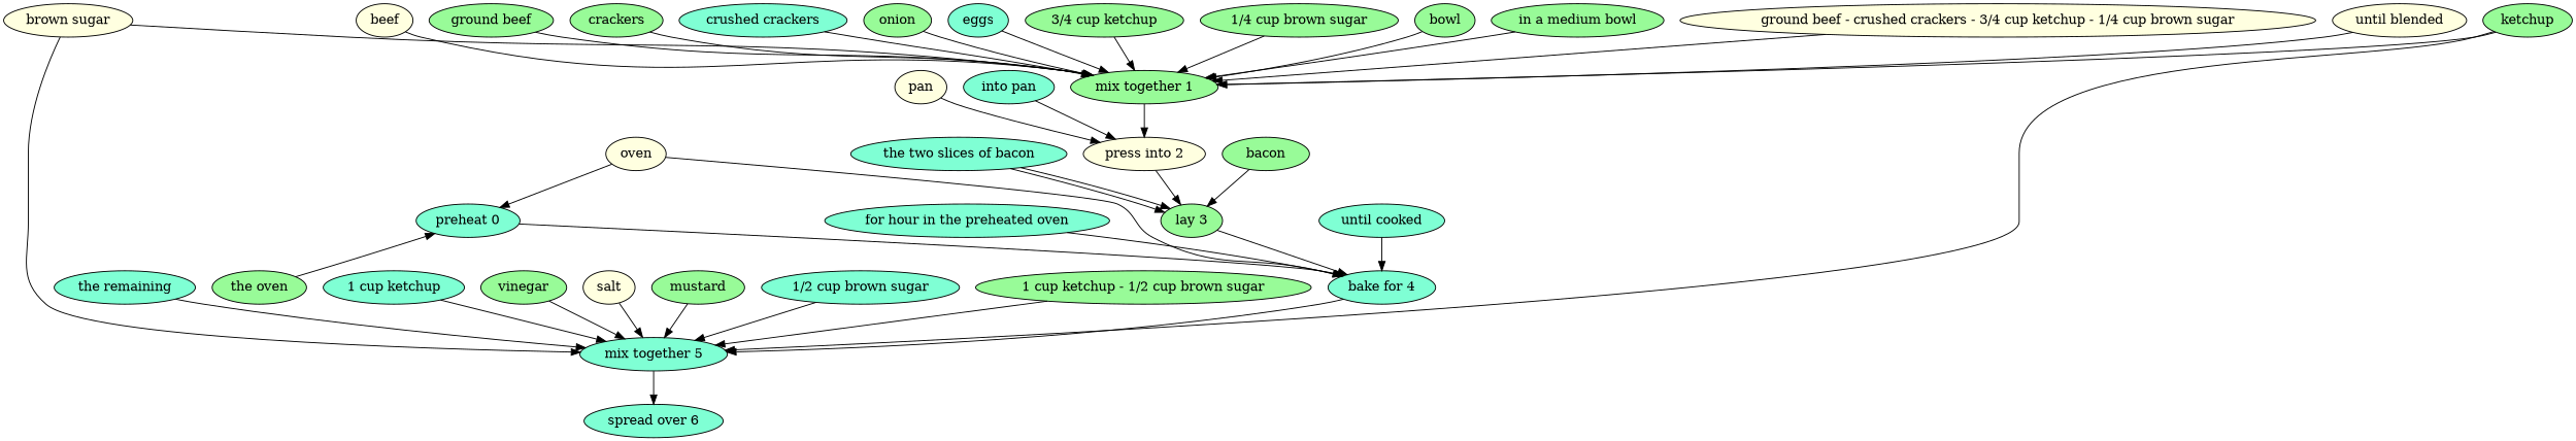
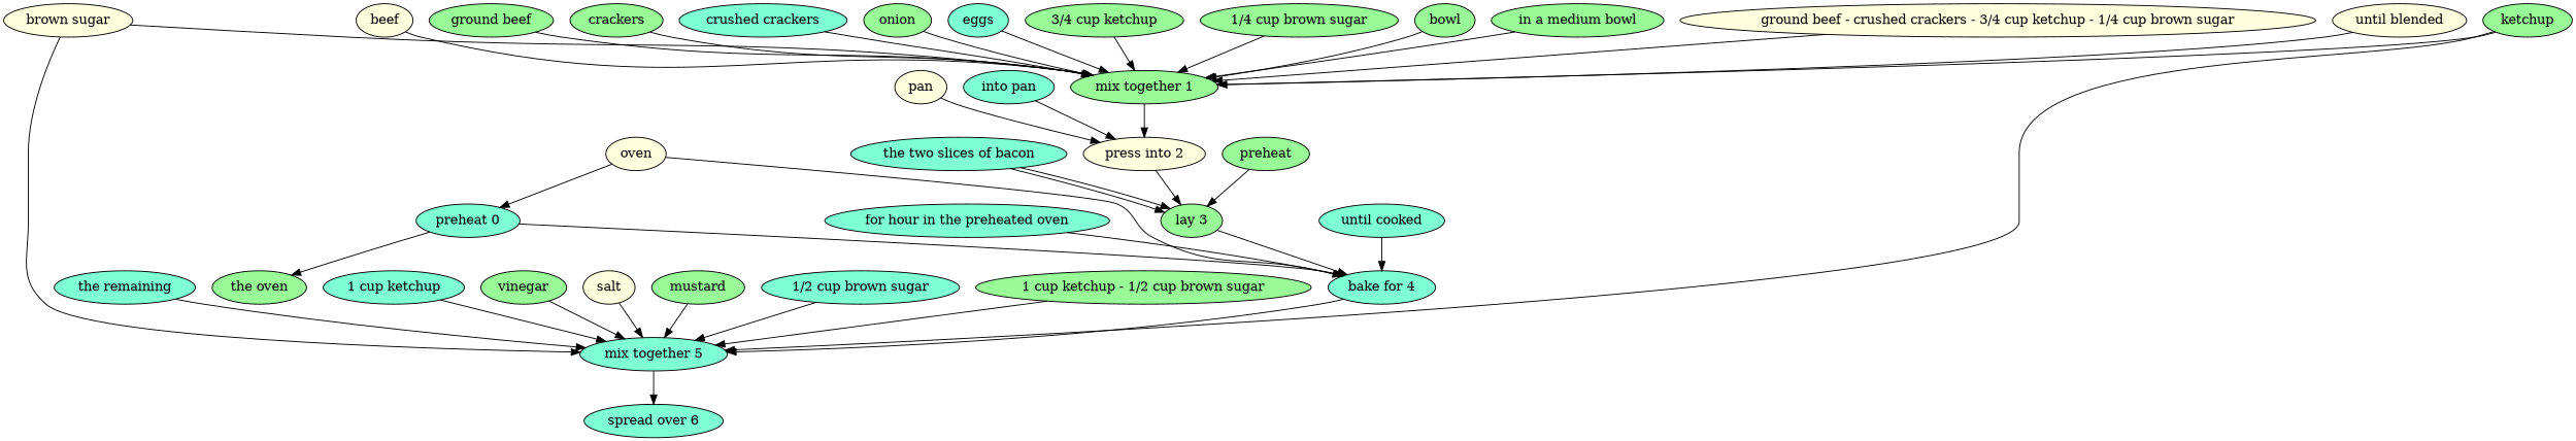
  digraph {
    node [fillcolor=palegreen style=filled]
    "preheat 0" [fillcolor=aquamarine]
    "bake for 4" [fillcolor=aquamarine]
    "mix together 5" [fillcolor=aquamarine]
    oven [fillcolor=lightyellow]
    "the oven"
    "press into 2" [fillcolor=lightyellow]
    "mix together 1"
    "lay 3"
    "until blended" [fillcolor=lightyellow]
    beef [fillcolor=lightyellow]
    "ground beef"
    crackers
    "crushed crackers" [fillcolor=aquamarine]
    onion
    eggs [fillcolor=aquamarine]
    ketchup
    "spread over 6" [fillcolor=aquamarine]
    "3/4 cup ketchup"
    "brown sugar" [fillcolor=lightyellow]
    "1/4 cup brown sugar"
    bowl
    "in a medium bowl"
    "ground beef - crushed crackers - 3/4 cup ketchup - 1/4 cup brown sugar" [fillcolor=lightyellow]
    pan [fillcolor=lightyellow]
    "into pan" [fillcolor=aquamarine]
-   bacon
+   bacon [label=preheat]
    "the two slices of bacon" [fillcolor=aquamarine]
    "until cooked" [fillcolor=aquamarine]
    "for hour in the preheated oven" [fillcolor=aquamarine]
    "the remaining" [fillcolor=aquamarine]
    "1 cup ketchup" [fillcolor=aquamarine]
    vinegar
    salt [fillcolor=lightyellow]
    mustard
    "1/2 cup brown sugar" [fillcolor=aquamarine]
    "1 cup ketchup - 1/2 cup brown sugar"
    "preheat 0" -> "bake for 4"
    "bake for 4" -> "mix together 5"
    "mix together 5" -> "spread over 6"
    oven -> "preheat 0"
    oven -> "bake for 4"
-   "the oven" -> "preheat 0"
+   "preheat 0" -> "the oven"
    "press into 2" -> "lay 3"
    "mix together 1" -> "press into 2"
    "lay 3" -> "bake for 4"
    "until blended" -> "mix together 1"
    beef -> "mix together 1"
    "ground beef" -> "mix together 1"
    crackers -> "mix together 1"
    "crushed crackers" -> "mix together 1"
    onion -> "mix together 1"
    eggs -> "mix together 1"
    ketchup -> "mix together 5"
    ketchup -> "mix together 1"
    "3/4 cup ketchup" -> "mix together 1"
    "brown sugar" -> "mix together 5"
    "brown sugar" -> "mix together 1"
    "1/4 cup brown sugar" -> "mix together 1"
    bowl -> "mix together 1"
    "in a medium bowl" -> "mix together 1"
    "ground beef - crushed crackers - 3/4 cup ketchup - 1/4 cup brown sugar" -> "mix together 1"
    pan -> "press into 2"
    "into pan" -> "press into 2"
    bacon -> "lay 3"
    "the two slices of bacon" -> "lay 3"
    "the two slices of bacon" -> "lay 3"
    "until cooked" -> "bake for 4"
    "for hour in the preheated oven" -> "bake for 4"
    "the remaining" -> "mix together 5"
    "1 cup ketchup" -> "mix together 5"
    vinegar -> "mix together 5"
    salt -> "mix together 5"
    mustard -> "mix together 5"
    "1/2 cup brown sugar" -> "mix together 5"
    "1 cup ketchup - 1/2 cup brown sugar" -> "mix together 5"
  }
